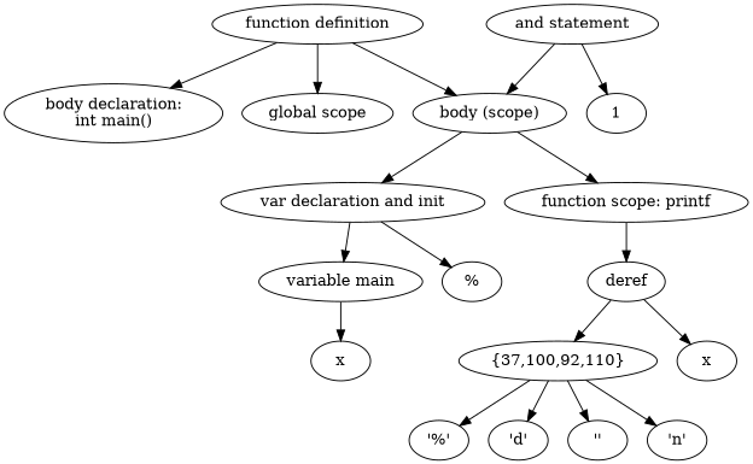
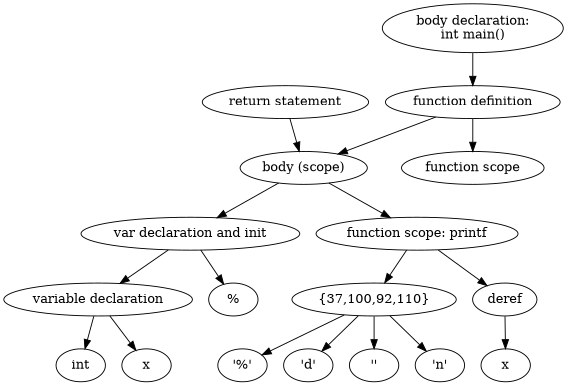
  digraph {
    n1 [label="body declaration:\nint main()"]
    n2 [label="function definition"]
    n3 [label="body (scope)"]
-   n4 [label="global scope"]
+   n4 [label="function scope"]
    n5 [label="var declaration and init"]
    n6 [label="function scope: printf"]
-   n8 [label="variable main"]
+   n7 [label=int]
+   n8 [label="variable declaration"]
    n9 [label=x]
    n10 [label="%"]
    n11 [label="{37,100,92,110}"]
    n12 [label=deref]
-   n13 [label="and statement"]
-   n14 [label=1]
+   n13 [label="return statement"]
    n15 [label="'%'"]
    n16 [label="'d'"]
    n17 [label="'\'"]
    n18 [label="'n'"]
    n19 [label=x]
-   n2 -> n1
+   n1 -> n2
    n2 -> n3
    n2 -> n4
    n3 -> n5
    n3 -> n6
    n5 -> n8
    n5 -> n10
-   n12 -> n11
+   n6 -> n11
    n6 -> n12
+   n8 -> n7
    n8 -> n9
    n11 -> n15
    n11 -> n16
    n11 -> n17
    n11 -> n18
    n12 -> n19
    n13 -> n3
-   n13 -> n14
  }
